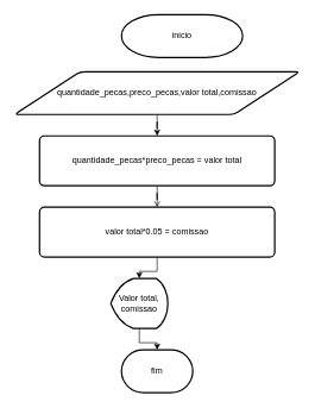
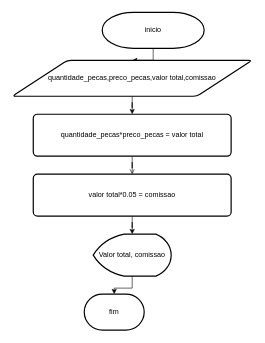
  <mxCell id="0" />
  <mxCell id="1" parent="0" />
+ <mxCell id="2" value="" style="edgeStyle=orthogonalEdgeStyle;rounded=0;orthogonalLoop=1;jettySize=auto;html=1;" edge="1" parent="1" source="3" target="5"><mxGeometry relative="1" as="geometry" /></mxCell>
  <mxCell id="3" value="inicio" style="strokeWidth=2;html=1;shape=mxgraph.flowchart.terminator;whiteSpace=wrap;" vertex="1" parent="1"><mxGeometry x="170" y="20" width="170" height="60" as="geometry" /></mxCell>
  <mxCell id="4" value="" style="edgeStyle=orthogonalEdgeStyle;rounded=0;orthogonalLoop=1;jettySize=auto;html=1;" edge="1" parent="1" source="5" target="7"><mxGeometry relative="1" as="geometry" /></mxCell>
  <mxCell id="5" value="&lt;span style=&quot;&quot;&gt;quantidade_pecas,preco_pecas,valor total,comissao&lt;/span&gt;" style="shape=parallelogram;html=1;strokeWidth=2;perimeter=parallelogramPerimeter;whiteSpace=wrap;rounded=1;arcSize=12;size=0.23;" vertex="1" parent="1"><mxGeometry x="20" y="100" width="400" height="60" as="geometry" /></mxCell>
  <mxCell id="6" value="" style="edgeStyle=orthogonalEdgeStyle;rounded=0;orthogonalLoop=1;jettySize=auto;html=1;endArrow=open;" edge="1" parent="1" source="7" target="9"><mxGeometry relative="1" as="geometry" /></mxCell>
  <mxCell id="7" value="&lt;span style=&quot;&quot;&gt;quantidade_pecas*preco_pecas = valor total&lt;/span&gt;" style="rounded=1;whiteSpace=wrap;html=1;absoluteArcSize=1;arcSize=14;strokeWidth=2;" vertex="1" parent="1"><mxGeometry x="55" y="190" width="330" height="70" as="geometry" /></mxCell>
  <mxCell id="8" value="" style="edgeStyle=orthogonalEdgeStyle;rounded=0;orthogonalLoop=1;jettySize=auto;html=1;" edge="1" parent="1" source="9" target="11"><mxGeometry relative="1" as="geometry" /></mxCell>
  <mxCell id="9" value="&lt;span style=&quot;&quot;&gt;valor total*0.05 = comissao&lt;/span&gt;" style="rounded=1;whiteSpace=wrap;html=1;absoluteArcSize=1;arcSize=14;strokeWidth=2;" vertex="1" parent="1"><mxGeometry x="55" y="290" width="330" height="70" as="geometry" /></mxCell>
  <mxCell id="10" value="" style="edgeStyle=orthogonalEdgeStyle;rounded=0;orthogonalLoop=1;jettySize=auto;html=1;" edge="1" parent="1" source="11" target="12"><mxGeometry relative="1" as="geometry" /></mxCell>
- <mxCell id="11" value="Valor total, comissao" style="strokeWidth=2;html=1;shape=mxgraph.flowchart.display;whiteSpace=wrap;" vertex="1" parent="1"><mxGeometry x="155" y="390" width="80" height="70" as="geometry" /></mxCell>
- <mxCell id="12" value="fim" style="strokeWidth=2;html=1;shape=mxgraph.flowchart.terminator;whiteSpace=wrap;" vertex="1" parent="1"><mxGeometry x="170" y="490" width="100" height="60" as="geometry" /></mxCell>
+ <mxCell id="11" value="Valor total, comissao" style="strokeWidth=2;html=1;shape=mxgraph.flowchart.display;whiteSpace=wrap;" vertex="1" parent="1"><mxGeometry x="155" y="390" width="130" height="70" as="geometry" /></mxCell>
+ <mxCell id="12" value="fim" style="strokeWidth=2;html=1;shape=mxgraph.flowchart.terminator;whiteSpace=wrap;" vertex="1" parent="1"><mxGeometry x="140" y="490" width="100" height="60" as="geometry" /></mxCell>
